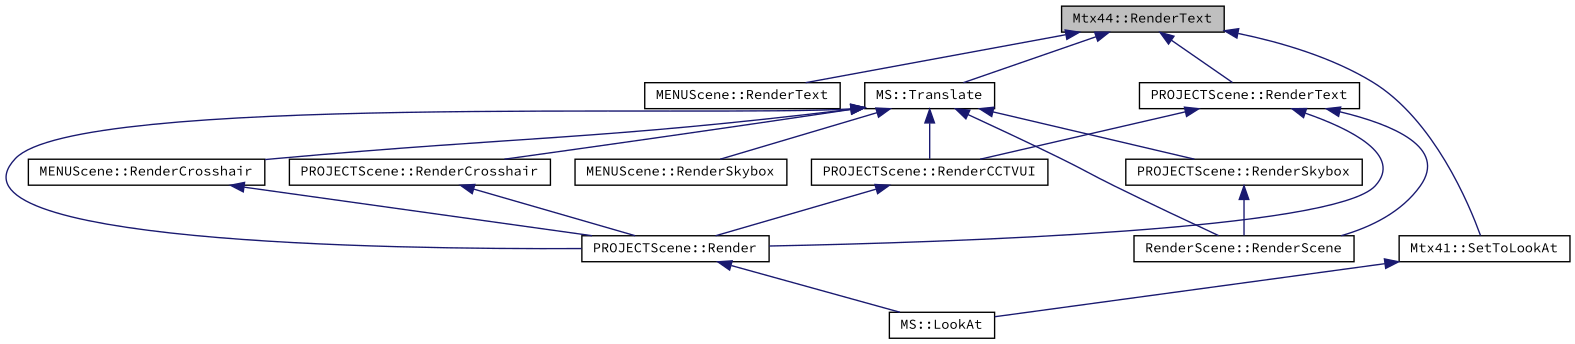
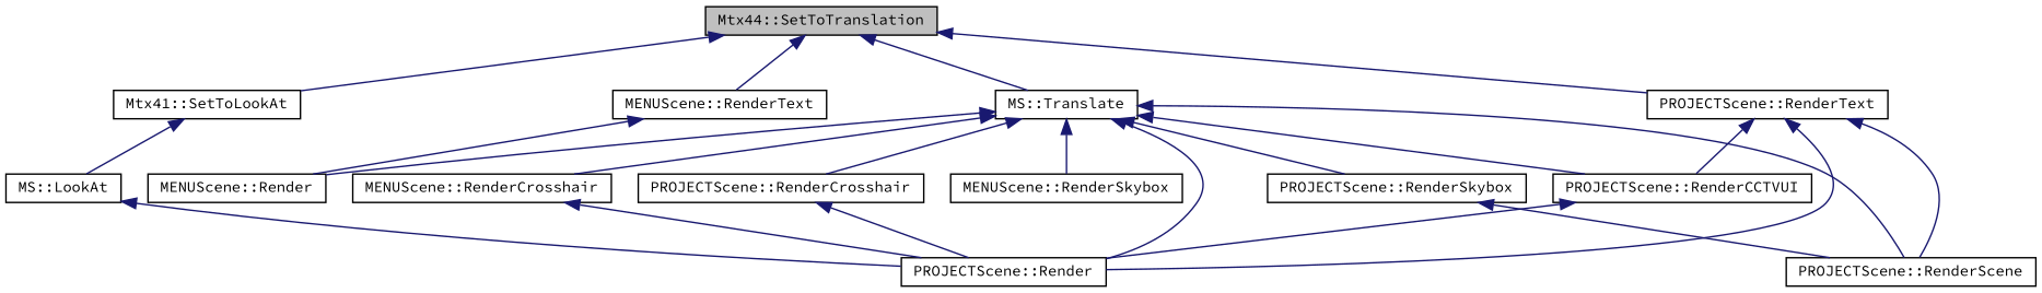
  digraph {
    fontname="Source Code Pro"
    rankdir=TB
    node [color=black fontname="Source Code Pro" fontsize=10 shape=record]
    edge [color=midnightblue dir=back fontname="Source Code Pro" fontsize=10 labelfontname=Helvetica labelfontsize=10 style=solid]
-   n1 [fillcolor=grey75 fontcolor=black height=0.2 label="Mtx44::RenderText" style=filled width=0.4]
+   n1 [fillcolor=grey75 fontcolor=black height=0.2 label="Mtx44::SetToTranslation" style=filled width=0.4]
    n2 [height=0.2 label="MENUScene::RenderText" width=0.4]
    n3 [height=0.2 label="PROJECTScene::RenderText" width=0.4]
    n4 [height=0.2 label="Mtx41::SetToLookAt" width=0.4]
    n5 [height=0.2 label="MS::Translate" width=0.4]
-   n7 [height=0.2 label="RenderScene::RenderScene" width=0.4]
+   n6 [height=0.2 label="MENUScene::Render" width=0.4]
+   n7 [height=0.2 label="PROJECTScene::RenderScene" width=0.4]
    n8 [height=0.2 label="PROJECTScene::Render" width=0.4]
    n9 [height=0.2 label="PROJECTScene::RenderCCTVUI" width=0.4]
    n10 [height=0.2 label="MS::LookAt" width=0.4]
    n11 [height=0.2 label="MENUScene::RenderCrosshair" width=0.4]
    n12 [height=0.2 label="PROJECTScene::RenderCrosshair" width=0.4]
    n13 [height=0.2 label="MENUScene::RenderSkybox" width=0.4]
    n14 [height=0.2 label="PROJECTScene::RenderSkybox" width=0.4]
    n1 -> n2
    n1 -> n3
    n1 -> n4
    n1 -> n5
+   n2 -> n6
    n3 -> n7
    n3 -> n8
    n3 -> n9
    n4 -> n10
+   n5 -> n6
    n5 -> n7
    n5 -> n8
    n5 -> n9
    n5 -> n11
    n5 -> n12
    n5 -> n13
    n5 -> n14
    n9 -> n8
-   n8 -> n10
+   n10 -> n8
    n11 -> n8
    n12 -> n8
    n14 -> n7
  }
